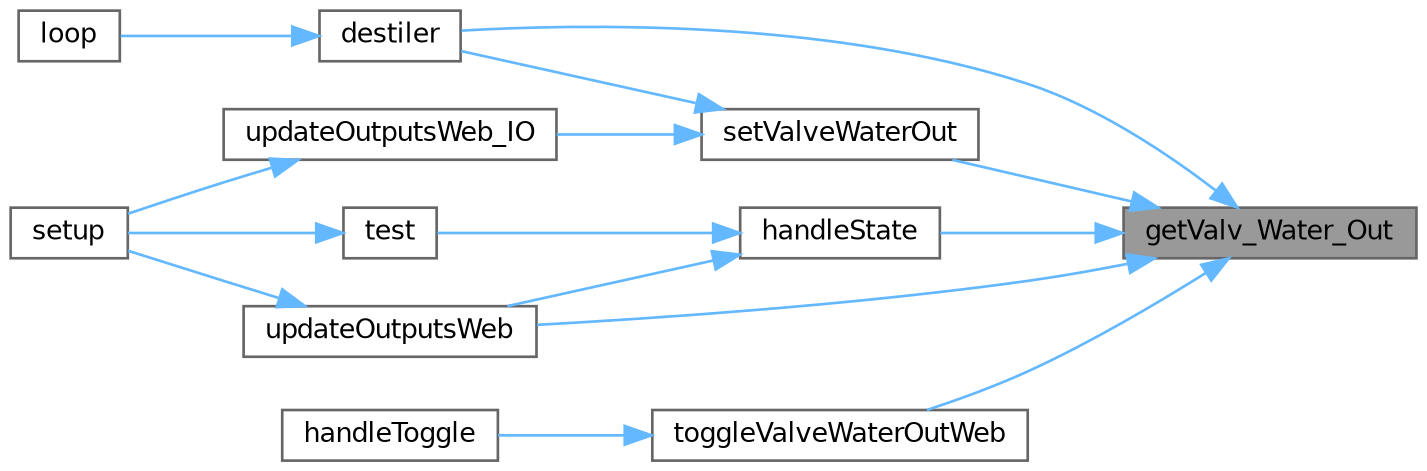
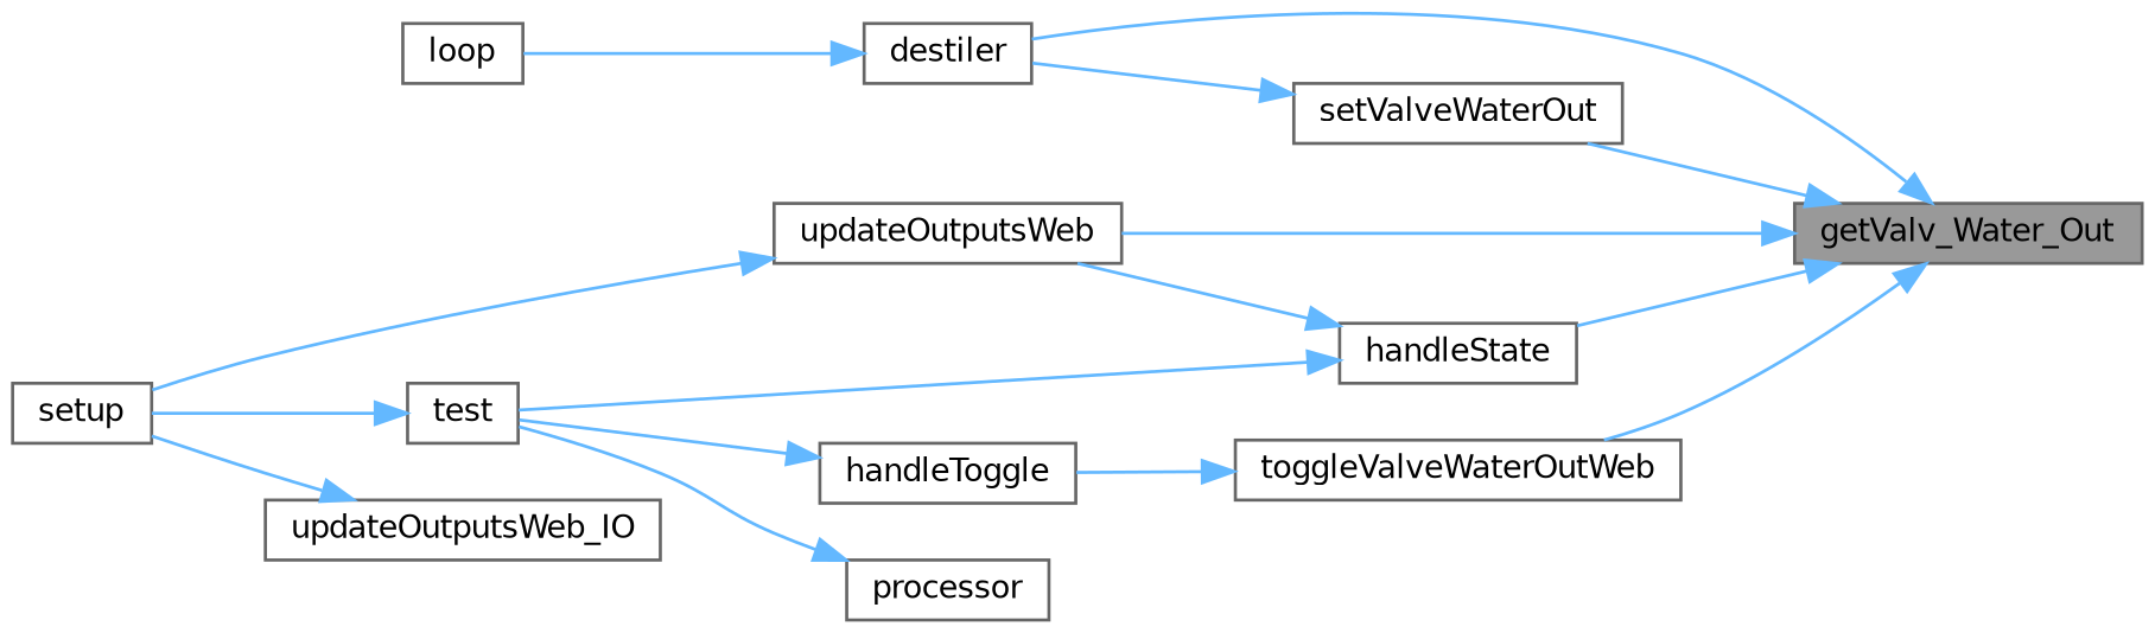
  digraph {
    rankdir=RL
    node [color=grey40 fillcolor=white fontname=Helvetica fontsize=10 shape=box style=filled]
    edge [color=steelblue1 dir=back fontname=Helvetica fontsize=10 labelfontname=Helvetica labelfontsize=10 style=solid]
    n1 [color=gray40 fillcolor=grey60 fontcolor=black height=0.2 label=getValv_Water_Out width=0.4]
    n2 [height=0.2 label=destiler width=0.4]
    n3 [height=0.2 label=handleState width=0.4]
    n4 [height=0.2 label=setValveWaterOut width=0.4]
    n5 [height=0.2 label=toggleValveWaterOutWeb width=0.4]
    n6 [height=0.2 label=updateOutputsWeb width=0.4]
    n7 [height=0.2 label=loop width=0.4]
    n8 [height=0.2 label=test width=0.4]
    n9 [height=0.2 label=updateOutputsWeb_IO width=0.4]
    n10 [height=0.2 label=handleToggle width=0.4]
    n11 [height=0.2 label=setup width=0.4]
+   n12 [height=0.2 label=processor width=0.4]
    n1 -> n2
    n1 -> n3
    n1 -> n4
    n1 -> n5
    n1 -> n6
    n2 -> n7
    n3 -> n6
    n3 -> n8
    n4 -> n2
-   n4 -> n9
    n5 -> n10
    n6 -> n11
    n8 -> n11
    n9 -> n11
+   n10 -> n8
+   n12 -> n8
  }
